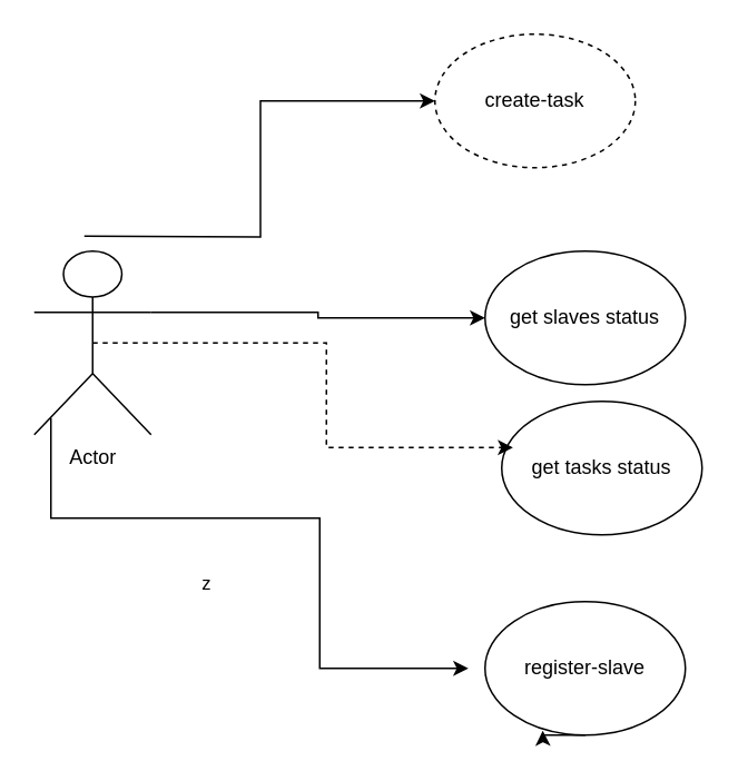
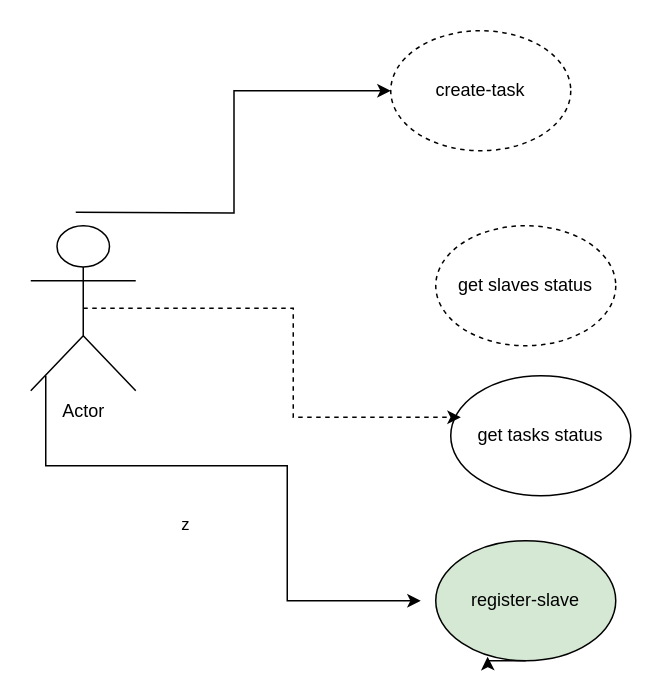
  <mxCell id="0" />
  <mxCell id="1" parent="0" />
- <mxCell id="2" style="edgeStyle=orthogonalEdgeStyle;rounded=0;orthogonalLoop=1;jettySize=auto;html=1;exitX=1;exitY=0.333;exitDx=0;exitDy=0;exitPerimeter=0;" edge="1" parent="1" source="5" target="8"><mxGeometry relative="1" as="geometry" /></mxCell>
  <mxCell id="3" value="z" style="edgeStyle=orthogonalEdgeStyle;rounded=0;orthogonalLoop=1;jettySize=auto;html=1;" edge="1" parent="1"><mxGeometry x="-0.234" y="-39" relative="1" as="geometry"><mxPoint x="30" y="250" as="sourcePoint" /><mxPoint x="280" y="400" as="targetPoint" /><Array as="points"><mxPoint x="30" y="310" /><mxPoint x="191" y="310" /></Array><mxPoint as="offset" /></mxGeometry></mxCell>
  <mxCell id="4" style="edgeStyle=orthogonalEdgeStyle;rounded=0;orthogonalLoop=1;jettySize=auto;html=1;exitX=0.75;exitY=0.1;exitDx=0;exitDy=0;exitPerimeter=0;entryX=0;entryY=0.5;entryDx=0;entryDy=0;" edge="1" parent="1" target="6"><mxGeometry relative="1" as="geometry"><mxPoint x="50" y="141" as="sourcePoint" /><mxPoint x="217.5" y="50" as="targetPoint" /></mxGeometry></mxCell>
  <mxCell id="5" value="Actor" style="shape=umlActor;verticalLabelPosition=bottom;verticalAlign=top;html=1;outlineConnect=0;" vertex="1" parent="1"><mxGeometry x="20" y="150" width="70" height="110" as="geometry" /></mxCell>
  <mxCell id="6" value="create-task" style="ellipse;whiteSpace=wrap;html=1;dashed=1;" vertex="1" parent="1"><mxGeometry x="260" y="20" width="120" height="80" as="geometry" /></mxCell>
- <mxCell id="7" value="register-slave" style="ellipse;whiteSpace=wrap;html=1;" vertex="1" parent="1"><mxGeometry x="290" y="360" width="120" height="80" as="geometry" /></mxCell>
- <mxCell id="8" value="get slaves status" style="ellipse;whiteSpace=wrap;html=1;" vertex="1" parent="1"><mxGeometry x="290" y="150" width="120" height="80" as="geometry" /></mxCell>
- <mxCell id="9" value="get tasks status" style="ellipse;whiteSpace=wrap;html=1;" vertex="1" parent="1"><mxGeometry x="300" y="240" width="120" height="80" as="geometry" /></mxCell>
+ <mxCell id="7" value="register-slave" style="ellipse;whiteSpace=wrap;html=1;fillColor=#d5e8d4;" vertex="1" parent="1"><mxGeometry x="290" y="360" width="120" height="80" as="geometry" /></mxCell>
+ <mxCell id="8" value="get slaves status" style="ellipse;whiteSpace=wrap;html=1;dashed=1;" vertex="1" parent="1"><mxGeometry x="290" y="150" width="120" height="80" as="geometry" /></mxCell>
+ <mxCell id="9" value="get tasks status" style="ellipse;whiteSpace=wrap;html=1;" vertex="1" parent="1"><mxGeometry x="300" y="250" width="120" height="80" as="geometry" /></mxCell>
  <mxCell id="10" style="edgeStyle=orthogonalEdgeStyle;rounded=0;orthogonalLoop=1;jettySize=auto;html=1;exitX=0.5;exitY=1;exitDx=0;exitDy=0;entryX=0.288;entryY=0.966;entryDx=0;entryDy=0;entryPerimeter=0;" edge="1" parent="1" source="7" target="7"><mxGeometry relative="1" as="geometry" /></mxCell>
  <mxCell id="11" style="edgeStyle=orthogonalEdgeStyle;rounded=0;orthogonalLoop=1;jettySize=auto;html=1;exitX=0.5;exitY=0.5;exitDx=0;exitDy=0;exitPerimeter=0;entryX=0.056;entryY=0.346;entryDx=0;entryDy=0;entryPerimeter=0;dashed=1;" edge="1" parent="1" source="5" target="9"><mxGeometry relative="1" as="geometry" /></mxCell>
